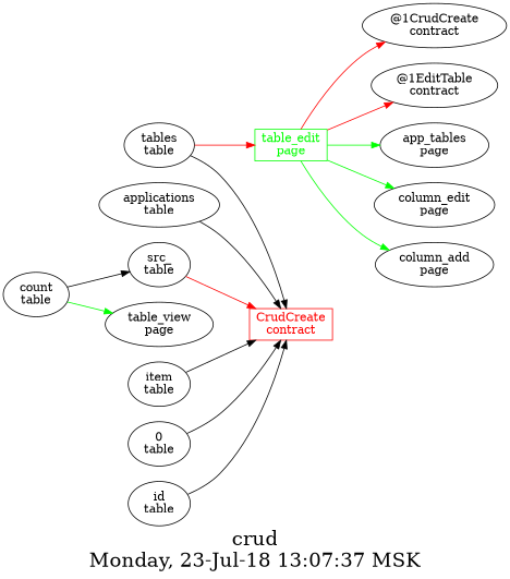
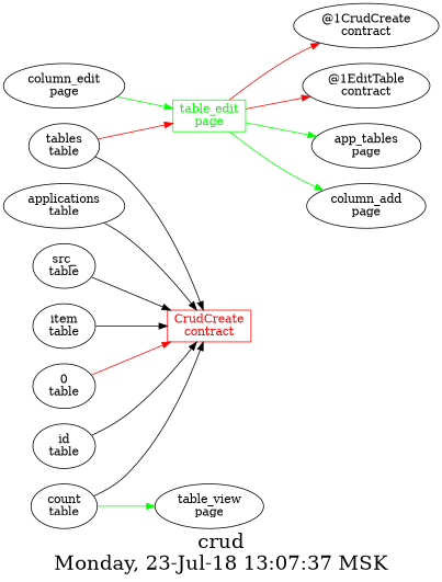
  digraph {
    fontsize=24
    label="crud\nMonday, 23-Jul-18 13:07:37 MSK"
    nojustify=true
    ordering=out
    rankdir=LR
    "table_edit\npage" [color=green fontcolor=green group=pages shape=record]
    "@1CrudCreate\ncontract"
    "@1EditTable\ncontract"
    "app_tables\npage"
    "column_edit\npage"
    "column_add\npage"
    "tables\ntable"
    "CrudCreate\ncontract" [color=red fontcolor=red group=contracts shape=record]
    "count\ntable"
    "table_view\npage"
    "applications\ntable"
    "src_\ntable"
    "item\ntable"
    "0\ntable"
    "id\ntable"
    "table_edit\npage" -> "@1CrudCreate\ncontract" [color=red]
    "table_edit\npage" -> "@1EditTable\ncontract" [color=red]
    "table_edit\npage" -> "app_tables\npage" [color=green]
-   "table_edit\npage" -> "column_edit\npage" [color=green]
+   "column_edit\npage" -> "table_edit\npage" [color=green]
    "table_edit\npage" -> "column_add\npage" [color=green]
    "tables\ntable" -> "table_edit\npage" [color=red]
    "tables\ntable" -> "CrudCreate\ncontract"
-   "count\ntable" -> "src_\ntable"
+   "count\ntable" -> "CrudCreate\ncontract"
    "count\ntable" -> "table_view\npage" [color=green]
    "applications\ntable" -> "CrudCreate\ncontract"
-   "src_\ntable" -> "CrudCreate\ncontract" [color=red]
+   "src_\ntable" -> "CrudCreate\ncontract"
    "item\ntable" -> "CrudCreate\ncontract"
-   "0\ntable" -> "CrudCreate\ncontract"
+   "0\ntable" -> "CrudCreate\ncontract" [color=red]
    "id\ntable" -> "CrudCreate\ncontract"
  }
